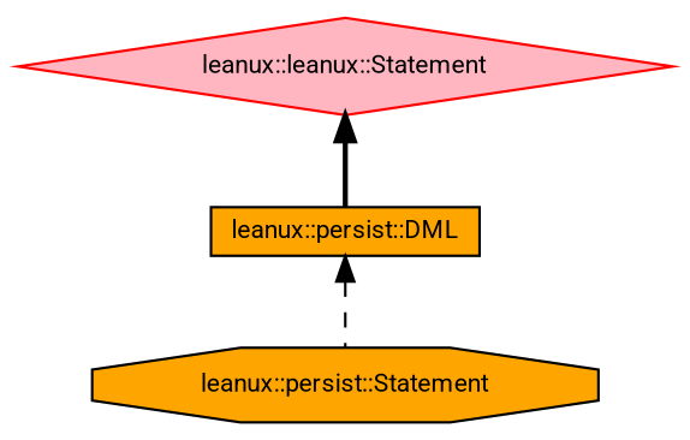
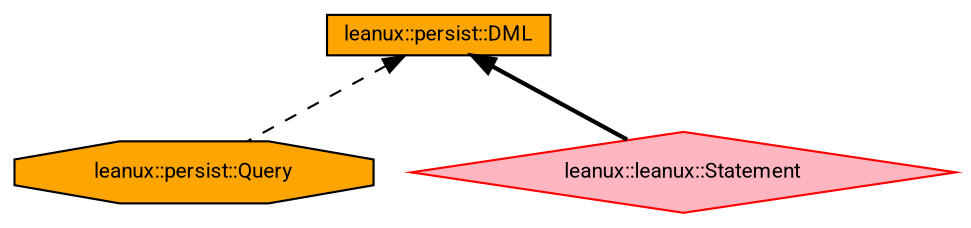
  digraph {
    fontname=Roboto
    node [color=black fillcolor=orange fontname=Roboto fontsize=10 style=filled]
    edge [color=black dir=back fontname=Roboto fontsize=10 labelfontname=Helvetica labelfontsize=10]
-   n1 [fontcolor=black height=0.2 label="leanux::persist::Statement" shape=octagon width=0.4]
+   n1 [fontcolor=black height=0.2 label="leanux::persist::Query" shape=octagon width=0.4]
    n2 [height=0.2 label="leanux::persist::DML" shape=box width=0.4]
    n3 [color=red fillcolor=lightpink height=0.2 label="leanux::leanux::Statement" shape=diamond width=0.4]
    n2 -> n1 [style=dashed]
-   n3 -> n2 [style=bold]
+   n2 -> n3 [style=bold]
  }
